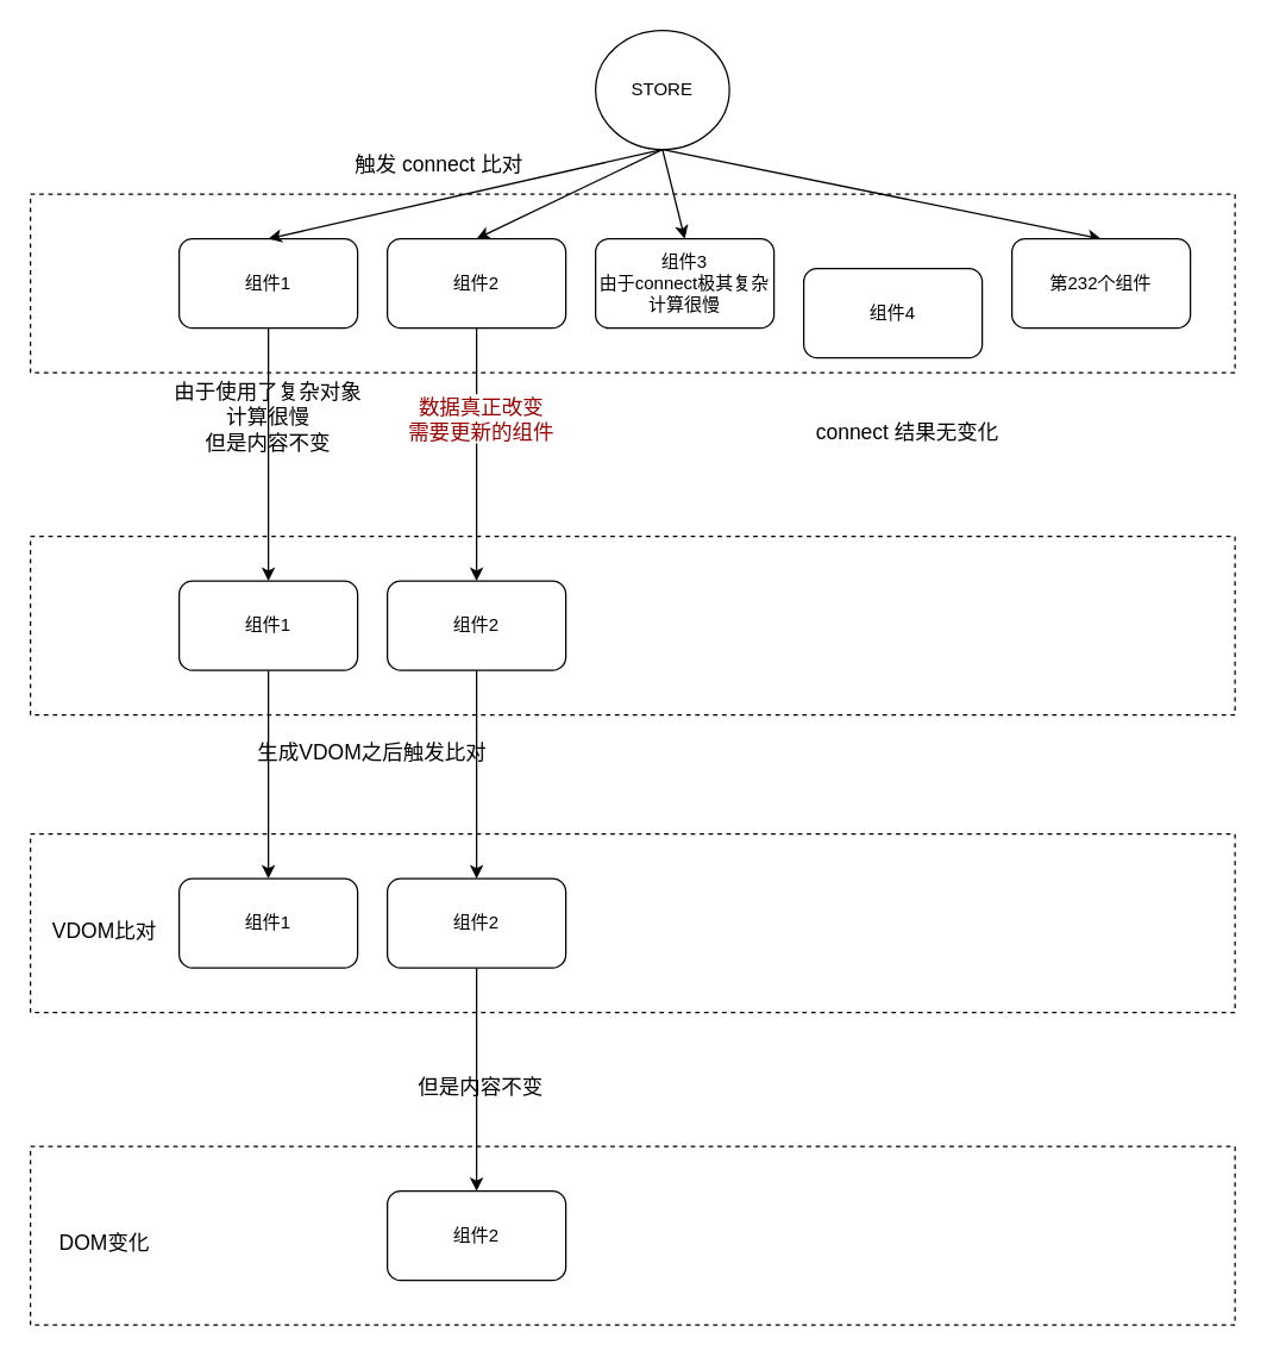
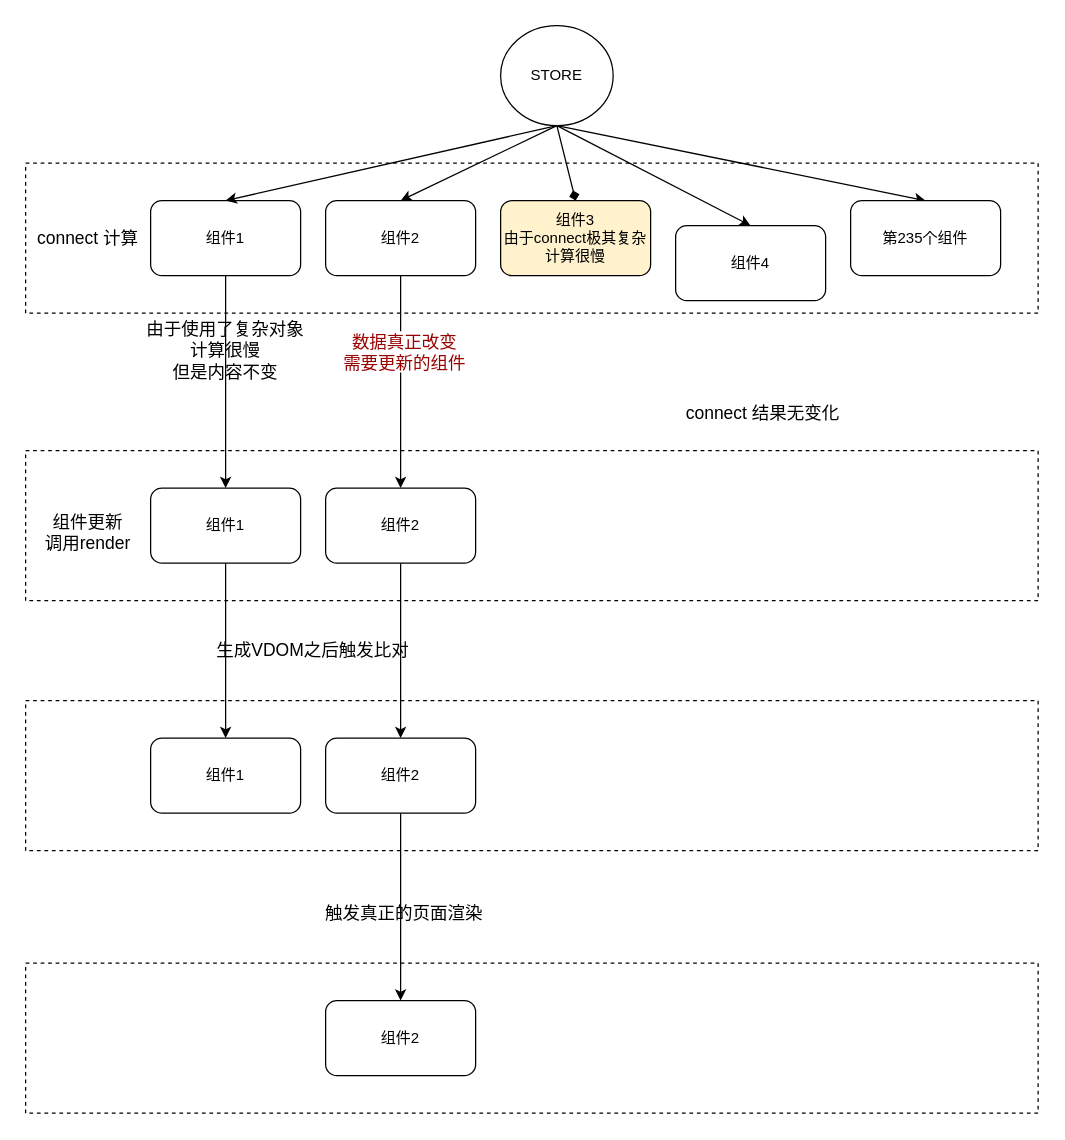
  <mxCell id="0" />
  <mxCell id="1" parent="0" />
  <mxCell id="2" value="" style="rounded=0;whiteSpace=wrap;html=1;fontSize=14;dashed=1;fillColor=none;" vertex="1" parent="1"><mxGeometry x="20" y="130" width="810" height="120" as="geometry" /></mxCell>
  <mxCell id="3" style="rounded=0;orthogonalLoop=1;jettySize=auto;html=1;exitX=0.5;exitY=1;exitDx=0;exitDy=0;entryX=0.5;entryY=0;entryDx=0;entryDy=0;" edge="1" parent="1" source="7" target="12"><mxGeometry relative="1" as="geometry" /></mxCell>
- <mxCell id="4" style="edgeStyle=none;rounded=0;orthogonalLoop=1;jettySize=auto;html=1;exitX=0.5;exitY=1;exitDx=0;exitDy=0;entryX=0.5;entryY=0;entryDx=0;entryDy=0;" edge="1" parent="1" source="7" target="13"><mxGeometry relative="1" as="geometry" /></mxCell>
+ <mxCell id="4" style="edgeStyle=none;rounded=0;orthogonalLoop=1;jettySize=auto;html=1;exitX=0.5;exitY=1;exitDx=0;exitDy=0;entryX=0.5;entryY=0;entryDx=0;entryDy=0;endArrow=diamond;" edge="1" parent="1" source="7" target="13"><mxGeometry relative="1" as="geometry" /></mxCell>
+ <mxCell id="5" style="edgeStyle=none;rounded=0;orthogonalLoop=1;jettySize=auto;html=1;exitX=0.5;exitY=1;exitDx=0;exitDy=0;entryX=0.5;entryY=0;entryDx=0;entryDy=0;" edge="1" parent="1" source="7" target="14"><mxGeometry relative="1" as="geometry" /></mxCell>
  <mxCell id="6" style="edgeStyle=none;rounded=0;orthogonalLoop=1;jettySize=auto;html=1;exitX=0.5;exitY=1;exitDx=0;exitDy=0;entryX=0.5;entryY=0;entryDx=0;entryDy=0;" edge="1" parent="1" source="7" target="15"><mxGeometry relative="1" as="geometry" /></mxCell>
  <mxCell id="7" value="STORE" style="ellipse;whiteSpace=wrap;html=1;" vertex="1" parent="1"><mxGeometry x="400" y="20" width="90" height="80" as="geometry" /></mxCell>
  <mxCell id="8" style="edgeStyle=none;rounded=0;orthogonalLoop=1;jettySize=auto;html=1;exitX=0.5;exitY=1;exitDx=0;exitDy=0;fontSize=14;" edge="1" parent="1" source="9" target="21"><mxGeometry relative="1" as="geometry" /></mxCell>
  <mxCell id="9" value="组件1" style="rounded=1;whiteSpace=wrap;html=1;" vertex="1" parent="1"><mxGeometry x="120" y="160" width="120" height="60" as="geometry" /></mxCell>
  <mxCell id="10" style="edgeStyle=none;rounded=0;orthogonalLoop=1;jettySize=auto;html=1;exitX=0.5;exitY=1;exitDx=0;exitDy=0;fontSize=14;" edge="1" parent="1" source="12" target="23"><mxGeometry relative="1" as="geometry" /></mxCell>
  <mxCell id="11" value="数据真正改变&lt;br&gt;需要更新的组件&lt;br&gt;" style="text;html=1;resizable=0;points=[];align=center;verticalAlign=middle;labelBackgroundColor=#ffffff;fontSize=14;fontColor=#990000;" vertex="1" connectable="0" parent="10"><mxGeometry x="-0.294" y="2" relative="1" as="geometry"><mxPoint as="offset" /></mxGeometry></mxCell>
  <mxCell id="12" value="组件2" style="rounded=1;whiteSpace=wrap;html=1;" vertex="1" parent="1"><mxGeometry x="260" y="160" width="120" height="60" as="geometry" /></mxCell>
- <mxCell id="13" value="组件3&lt;br&gt;由于connect极其复杂&lt;br&gt;计算很慢&lt;br&gt;" style="rounded=1;whiteSpace=wrap;html=1;" vertex="1" parent="1"><mxGeometry x="400" y="160" width="120" height="60" as="geometry" /></mxCell>
+ <mxCell id="13" value="组件3&lt;br&gt;由于connect极其复杂&lt;br&gt;计算很慢&lt;br&gt;" style="rounded=1;whiteSpace=wrap;html=1;fillColor=#fff2cc;" vertex="1" parent="1"><mxGeometry x="400" y="160" width="120" height="60" as="geometry" /></mxCell>
  <mxCell id="14" value="组件4" style="rounded=1;whiteSpace=wrap;html=1;" vertex="1" parent="1"><mxGeometry x="540" y="180" width="120" height="60" as="geometry" /></mxCell>
- <mxCell id="15" value="第232个组件&lt;br&gt;" style="rounded=1;whiteSpace=wrap;html=1;" vertex="1" parent="1"><mxGeometry x="680" y="160" width="120" height="60" as="geometry" /></mxCell>
- <mxCell id="16" value="触发 connect 比对" style="text;html=1;strokeColor=none;fillColor=none;align=center;verticalAlign=middle;whiteSpace=wrap;rounded=0;fontSize=14;" vertex="1" parent="1"><mxGeometry x="230" y="100" width="130" height="20" as="geometry" /></mxCell>
+ <mxCell id="15" value="第235个组件&lt;br&gt;" style="rounded=1;whiteSpace=wrap;html=1;" vertex="1" parent="1"><mxGeometry x="680" y="160" width="120" height="60" as="geometry" /></mxCell>
  <mxCell id="17" value="" style="endArrow=classic;html=1;exitX=0.5;exitY=1;exitDx=0;exitDy=0;entryX=0.5;entryY=0;entryDx=0;entryDy=0;" edge="1" parent="1" source="7" target="9"><mxGeometry width="50" height="50" relative="1" as="geometry"><mxPoint x="10" y="290" as="sourcePoint" /><mxPoint x="60" y="240" as="targetPoint" /></mxGeometry></mxCell>
+ <mxCell id="18" value="connect 计算" style="text;html=1;strokeColor=none;fillColor=none;align=center;verticalAlign=middle;whiteSpace=wrap;rounded=0;dashed=1;fontSize=14;" vertex="1" parent="1"><mxGeometry x="20" y="180" width="100" height="20" as="geometry" /></mxCell>
  <mxCell id="19" value="" style="rounded=0;whiteSpace=wrap;html=1;fontSize=14;dashed=1;fillColor=none;" vertex="1" parent="1"><mxGeometry x="20" y="360" width="810" height="120" as="geometry" /></mxCell>
  <mxCell id="20" style="edgeStyle=none;rounded=0;orthogonalLoop=1;jettySize=auto;html=1;exitX=0.5;exitY=1;exitDx=0;exitDy=0;entryX=0.5;entryY=0;entryDx=0;entryDy=0;fontSize=14;fontColor=#990000;" edge="1" parent="1" source="21" target="28"><mxGeometry relative="1" as="geometry" /></mxCell>
  <mxCell id="21" value="组件1" style="rounded=1;whiteSpace=wrap;html=1;" vertex="1" parent="1"><mxGeometry x="120" y="390" width="120" height="60" as="geometry" /></mxCell>
  <mxCell id="22" style="edgeStyle=none;rounded=0;orthogonalLoop=1;jettySize=auto;html=1;exitX=0.5;exitY=1;exitDx=0;exitDy=0;entryX=0.5;entryY=0;entryDx=0;entryDy=0;fontSize=14;fontColor=#990000;" edge="1" parent="1" source="23" target="30"><mxGeometry relative="1" as="geometry" /></mxCell>
  <mxCell id="23" value="组件2" style="rounded=1;whiteSpace=wrap;html=1;" vertex="1" parent="1"><mxGeometry x="260" y="390" width="120" height="60" as="geometry" /></mxCell>
  <mxCell id="24" value="由于使用了复杂对象&lt;br&gt;计算很慢&lt;br&gt;但是内容不变&lt;br&gt;" style="text;html=1;strokeColor=none;fillColor=none;align=center;verticalAlign=middle;whiteSpace=wrap;rounded=0;fontSize=14;" vertex="1" parent="1"><mxGeometry x="115" y="250" width="130" height="60" as="geometry" /></mxCell>
- <mxCell id="25" value="生成VDOM之后触发比对" style="text;html=1;strokeColor=none;fillColor=none;align=center;verticalAlign=middle;whiteSpace=wrap;rounded=0;fontSize=14;" vertex="1" parent="1"><mxGeometry x="160" y="495" width="180" height="20" as="geometry" /></mxCell>
+ <mxCell id="25" value="生成VDOM之后触发比对" style="text;html=1;strokeColor=none;fillColor=none;align=center;verticalAlign=middle;whiteSpace=wrap;rounded=0;fontSize=14;" vertex="1" parent="1"><mxGeometry x="160" y="510" width="180" height="20" as="geometry" /></mxCell>
+ <mxCell id="26" value="组件更新&lt;br&gt;调用render&lt;br&gt;" style="text;html=1;strokeColor=none;fillColor=none;align=center;verticalAlign=middle;whiteSpace=wrap;rounded=0;dashed=1;fontSize=14;" vertex="1" parent="1"><mxGeometry x="20" y="410" width="100" height="30" as="geometry" /></mxCell>
  <mxCell id="27" value="" style="rounded=0;whiteSpace=wrap;html=1;fontSize=14;dashed=1;fillColor=none;" vertex="1" parent="1"><mxGeometry x="20" y="560" width="810" height="120" as="geometry" /></mxCell>
  <mxCell id="28" value="组件1" style="rounded=1;whiteSpace=wrap;html=1;" vertex="1" parent="1"><mxGeometry x="120" y="590" width="120" height="60" as="geometry" /></mxCell>
  <mxCell id="29" style="edgeStyle=none;rounded=0;orthogonalLoop=1;jettySize=auto;html=1;exitX=0.5;exitY=1;exitDx=0;exitDy=0;entryX=0.5;entryY=0;entryDx=0;entryDy=0;fontSize=14;fontColor=#990000;" edge="1" parent="1" source="30" target="35"><mxGeometry relative="1" as="geometry" /></mxCell>
  <mxCell id="30" value="组件2" style="rounded=1;whiteSpace=wrap;html=1;" vertex="1" parent="1"><mxGeometry x="260" y="590" width="120" height="60" as="geometry" /></mxCell>
- <mxCell id="31" value="VDOM比对&lt;br&gt;" style="text;html=1;strokeColor=none;fillColor=none;align=center;verticalAlign=middle;whiteSpace=wrap;rounded=0;dashed=1;fontSize=14;" vertex="1" parent="1"><mxGeometry x="20" y="610" width="100" height="30" as="geometry" /></mxCell>
- <mxCell id="32" value="connect 结果无变化" style="text;html=1;strokeColor=none;fillColor=none;align=center;verticalAlign=middle;whiteSpace=wrap;rounded=0;fontSize=14;" vertex="1" parent="1"><mxGeometry x="545" y="280" width="130" height="20" as="geometry" /></mxCell>
- <mxCell id="33" value="但是内容不变" style="text;html=1;strokeColor=none;fillColor=none;align=center;verticalAlign=middle;whiteSpace=wrap;rounded=0;fontSize=14;" vertex="1" parent="1"><mxGeometry x="233" y="720" width="180" height="20" as="geometry" /></mxCell>
+ <mxCell id="32" value="connect 结果无变化" style="text;html=1;strokeColor=none;fillColor=none;align=center;verticalAlign=middle;whiteSpace=wrap;rounded=0;fontSize=14;" vertex="1" parent="1"><mxGeometry x="545" y="320" width="130" height="20" as="geometry" /></mxCell>
+ <mxCell id="33" value="触发真正的页面渲染" style="text;html=1;strokeColor=none;fillColor=none;align=center;verticalAlign=middle;whiteSpace=wrap;rounded=0;fontSize=14;" vertex="1" parent="1"><mxGeometry x="233" y="720" width="180" height="20" as="geometry" /></mxCell>
  <mxCell id="34" value="" style="rounded=0;whiteSpace=wrap;html=1;fontSize=14;dashed=1;fillColor=none;" vertex="1" parent="1"><mxGeometry x="20" y="770" width="810" height="120" as="geometry" /></mxCell>
  <mxCell id="35" value="组件2" style="rounded=1;whiteSpace=wrap;html=1;" vertex="1" parent="1"><mxGeometry x="260" y="800" width="120" height="60" as="geometry" /></mxCell>
- <mxCell id="36" value="DOM变化" style="text;html=1;strokeColor=none;fillColor=none;align=center;verticalAlign=middle;whiteSpace=wrap;rounded=0;dashed=1;fontSize=14;" vertex="1" parent="1"><mxGeometry x="20" y="820" width="100" height="30" as="geometry" /></mxCell>
